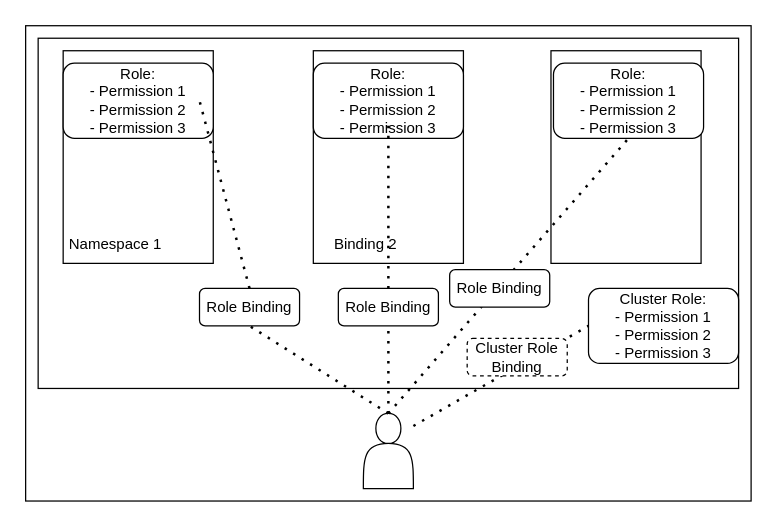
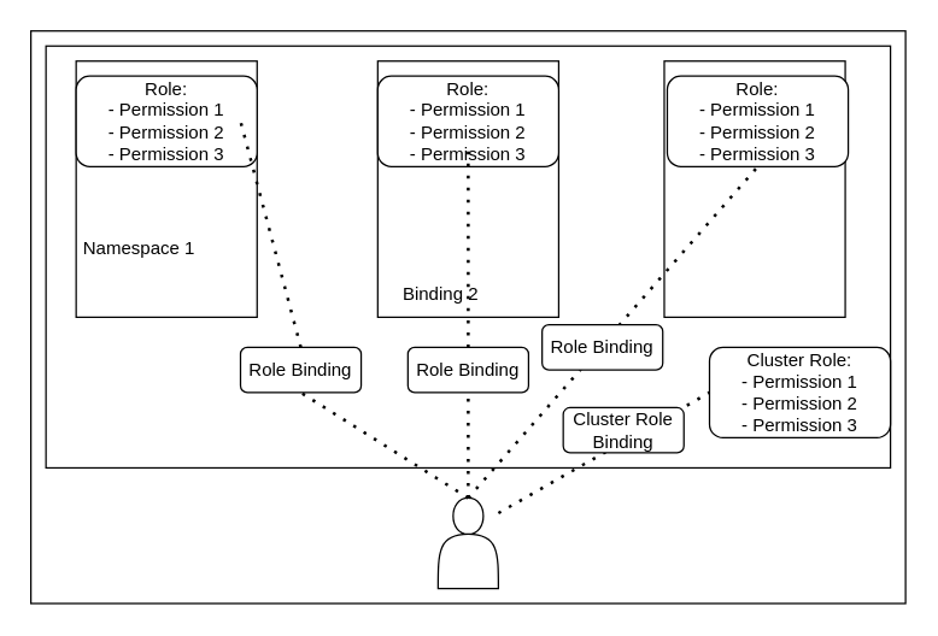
  <mxCell id="0" />
  <mxCell id="1" parent="0" />
  <mxCell id="2" value="" style="rounded=0;whiteSpace=wrap;html=1;" vertex="1" parent="1"><mxGeometry x="20" y="20" width="580" height="380" as="geometry" /></mxCell>
  <mxCell id="3" value="" style="rounded=0;whiteSpace=wrap;html=1;" parent="1" vertex="1"><mxGeometry x="30" y="30" width="560" height="280" as="geometry" /></mxCell>
  <mxCell id="4" value="" style="shape=actor;whiteSpace=wrap;html=1;" parent="1" vertex="1"><mxGeometry x="290" y="330" width="40" height="60" as="geometry" /></mxCell>
  <mxCell id="5" value="" style="rounded=0;whiteSpace=wrap;html=1;" parent="1" vertex="1"><mxGeometry x="50" y="40" width="120" height="170" as="geometry" /></mxCell>
  <mxCell id="6" value="" style="rounded=0;whiteSpace=wrap;html=1;" parent="1" vertex="1"><mxGeometry x="250" y="40" width="120" height="170" as="geometry" /></mxCell>
  <mxCell id="7" value="" style="rounded=0;whiteSpace=wrap;html=1;" parent="1" vertex="1"><mxGeometry x="440" y="40" width="120" height="170" as="geometry" /></mxCell>
- <mxCell id="8" value="&lt;div&gt;Namespace 1&lt;/div&gt;" style="text;html=1;align=center;verticalAlign=middle;whiteSpace=wrap;rounded=0;" parent="1" vertex="1"><mxGeometry x="52" y="180" width="80" height="30" as="geometry" /></mxCell>
+ <mxCell id="8" value="&lt;div&gt;Namespace 1&lt;/div&gt;" style="text;html=1;align=center;verticalAlign=middle;whiteSpace=wrap;rounded=0;" parent="1" vertex="1"><mxGeometry x="52" y="150" width="80" height="30" as="geometry" /></mxCell>
  <mxCell id="9" value="&lt;div&gt;Binding 2&lt;br&gt;&lt;/div&gt;" style="text;html=1;align=center;verticalAlign=middle;whiteSpace=wrap;rounded=0;" parent="1" vertex="1"><mxGeometry x="252" y="180" width="80" height="30" as="geometry" /></mxCell>
  <mxCell id="10" value="" style="rounded=1;whiteSpace=wrap;html=1;" parent="1" vertex="1"><mxGeometry x="50" y="50" width="120" height="60" as="geometry" /></mxCell>
  <mxCell id="11" value="&lt;div&gt;Role:&lt;/div&gt;&lt;div&gt;- Permission 1&lt;/div&gt;&lt;div&gt;- Permission 2&lt;/div&gt;&lt;div&gt;- Permission 3&lt;br&gt;&lt;/div&gt;" style="text;html=1;align=center;verticalAlign=middle;whiteSpace=wrap;rounded=0;" parent="1" vertex="1"><mxGeometry x="61" y="65" width="98" height="30" as="geometry" /></mxCell>
  <mxCell id="12" value="" style="rounded=1;whiteSpace=wrap;html=1;" parent="1" vertex="1"><mxGeometry x="250" y="50" width="120" height="60" as="geometry" /></mxCell>
  <mxCell id="13" value="&lt;div&gt;Role:&lt;/div&gt;&lt;div&gt;- Permission 1&lt;/div&gt;&lt;div&gt;- Permission 2&lt;/div&gt;&lt;div&gt;- Permission 3&lt;br&gt;&lt;/div&gt;" style="text;html=1;align=center;verticalAlign=middle;whiteSpace=wrap;rounded=0;" parent="1" vertex="1"><mxGeometry x="261" y="65" width="98" height="30" as="geometry" /></mxCell>
  <mxCell id="14" value="" style="rounded=1;whiteSpace=wrap;html=1;" parent="1" vertex="1"><mxGeometry x="442" y="50" width="120" height="60" as="geometry" /></mxCell>
  <mxCell id="15" value="&lt;div&gt;Role:&lt;/div&gt;&lt;div&gt;- Permission 1&lt;/div&gt;&lt;div&gt;- Permission 2&lt;/div&gt;&lt;div&gt;- Permission 3&lt;br&gt;&lt;/div&gt;" style="text;html=1;align=center;verticalAlign=middle;whiteSpace=wrap;rounded=0;" parent="1" vertex="1"><mxGeometry x="453" y="65" width="98" height="30" as="geometry" /></mxCell>
  <mxCell id="16" value="" style="rounded=1;whiteSpace=wrap;html=1;" parent="1" vertex="1"><mxGeometry x="470" y="230" width="120" height="60" as="geometry" /></mxCell>
  <mxCell id="17" value="&lt;div&gt;Cluster Role:&lt;/div&gt;&lt;div&gt;- Permission 1&lt;/div&gt;&lt;div&gt;- Permission 2&lt;/div&gt;&lt;div&gt;- Permission 3&lt;br&gt;&lt;/div&gt;" style="text;html=1;align=center;verticalAlign=middle;whiteSpace=wrap;rounded=0;" parent="1" vertex="1"><mxGeometry x="481" y="245" width="98" height="30" as="geometry" /></mxCell>
  <mxCell id="18" value="" style="endArrow=none;dashed=1;html=1;dashPattern=1 3;strokeWidth=2;rounded=0;exitX=0.5;exitY=0;exitDx=0;exitDy=0;entryX=1;entryY=0.5;entryDx=0;entryDy=0;" parent="1" source="23" target="11" edge="1"><mxGeometry width="50" height="50" relative="1" as="geometry"><mxPoint x="290" y="290" as="sourcePoint" /><mxPoint x="340" y="240" as="targetPoint" /></mxGeometry></mxCell>
  <mxCell id="19" value="" style="endArrow=none;dashed=1;html=1;dashPattern=1 3;strokeWidth=2;rounded=0;exitX=0.5;exitY=0;exitDx=0;exitDy=0;entryX=0.5;entryY=1;entryDx=0;entryDy=0;" parent="1" source="25" target="13" edge="1"><mxGeometry width="50" height="50" relative="1" as="geometry"><mxPoint x="320" y="340" as="sourcePoint" /><mxPoint x="169" y="90" as="targetPoint" /></mxGeometry></mxCell>
  <mxCell id="20" value="" style="endArrow=none;dashed=1;html=1;dashPattern=1 3;strokeWidth=2;rounded=0;exitX=0.5;exitY=0;exitDx=0;exitDy=0;entryX=0.5;entryY=1;entryDx=0;entryDy=0;" parent="1" source="4" target="14" edge="1"><mxGeometry width="50" height="50" relative="1" as="geometry"><mxPoint x="320" y="340" as="sourcePoint" /><mxPoint x="320" y="105" as="targetPoint" /></mxGeometry></mxCell>
  <mxCell id="21" value="" style="endArrow=none;dashed=1;html=1;dashPattern=1 3;strokeWidth=2;rounded=0;entryX=0;entryY=0.5;entryDx=0;entryDy=0;" parent="1" target="16" edge="1"><mxGeometry width="50" height="50" relative="1" as="geometry"><mxPoint x="330" y="340" as="sourcePoint" /><mxPoint x="330" y="115" as="targetPoint" /></mxGeometry></mxCell>
  <mxCell id="22" value="" style="endArrow=none;dashed=1;html=1;dashPattern=1 3;strokeWidth=2;rounded=0;exitX=0.5;exitY=0;exitDx=0;exitDy=0;entryX=0.5;entryY=1;entryDx=0;entryDy=0;" parent="1" source="4" target="23" edge="1"><mxGeometry width="50" height="50" relative="1" as="geometry"><mxPoint x="310" y="330" as="sourcePoint" /><mxPoint x="159" y="80" as="targetPoint" /></mxGeometry></mxCell>
  <mxCell id="23" value="Role Binding" style="rounded=1;whiteSpace=wrap;html=1;" parent="1" vertex="1"><mxGeometry x="159" y="230" width="80" height="30" as="geometry" /></mxCell>
  <mxCell id="24" value="" style="endArrow=none;dashed=1;html=1;dashPattern=1 3;strokeWidth=2;rounded=0;exitX=0.5;exitY=0;exitDx=0;exitDy=0;entryX=0.5;entryY=1;entryDx=0;entryDy=0;" parent="1" source="4" target="25" edge="1"><mxGeometry width="50" height="50" relative="1" as="geometry"><mxPoint x="310" y="330" as="sourcePoint" /><mxPoint x="310" y="95" as="targetPoint" /></mxGeometry></mxCell>
  <mxCell id="25" value="Role Binding" style="rounded=1;whiteSpace=wrap;html=1;" parent="1" vertex="1"><mxGeometry x="270" y="230" width="80" height="30" as="geometry" /></mxCell>
  <mxCell id="26" value="Role Binding" style="rounded=1;whiteSpace=wrap;html=1;" parent="1" vertex="1"><mxGeometry x="359" y="215" width="80" height="30" as="geometry" /></mxCell>
- <mxCell id="27" value="Cluster Role Binding" style="rounded=1;whiteSpace=wrap;html=1;dashed=1;" parent="1" vertex="1"><mxGeometry x="373" y="270" width="80" height="30" as="geometry" /></mxCell>
+ <mxCell id="27" value="Cluster Role Binding" style="rounded=1;whiteSpace=wrap;html=1;" parent="1" vertex="1"><mxGeometry x="373" y="270" width="80" height="30" as="geometry" /></mxCell>
